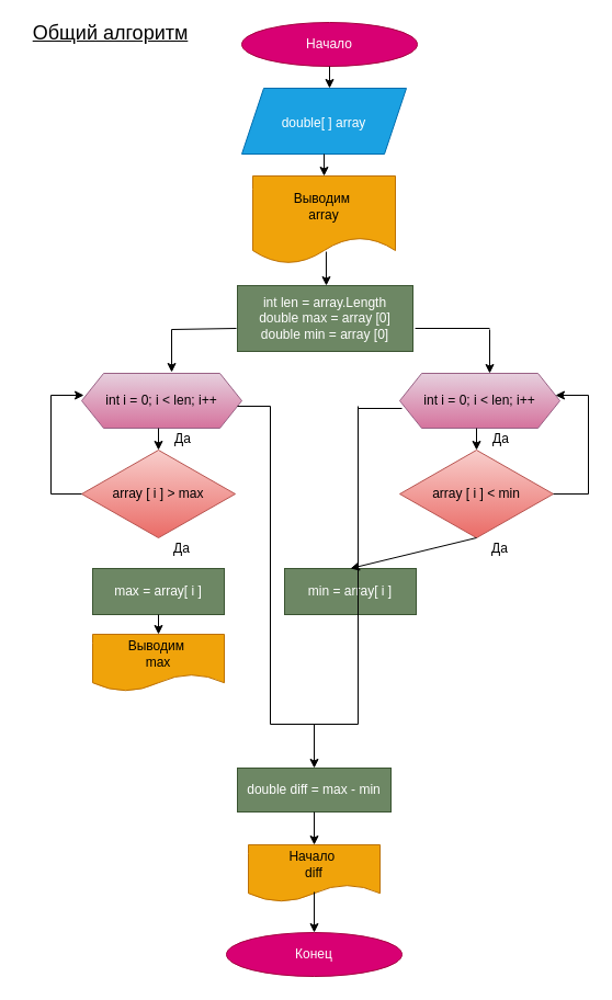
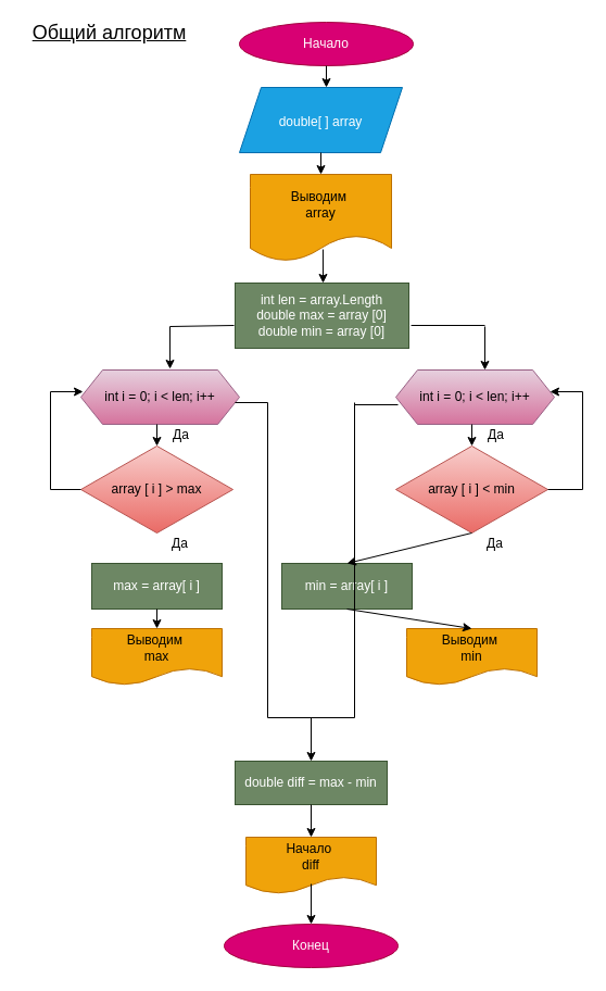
  <mxCell id="0" />
  <mxCell id="1" parent="0" />
  <mxCell id="2" value="Начало" style="ellipse;whiteSpace=wrap;html=1;fillColor=#d80073;fontColor=#ffffff;strokeColor=#A50040;" vertex="1" parent="1"><mxGeometry x="220" y="20" width="160" height="40" as="geometry" /></mxCell>
  <mxCell id="3" value="&lt;font style=&quot;font-size: 18px&quot;&gt;&lt;u&gt;Общий алгоритм&lt;/u&gt;&lt;/font&gt;" style="text;html=1;align=center;verticalAlign=middle;resizable=0;points=[];autosize=1;strokeColor=none;fillColor=none;" vertex="1" parent="1"><mxGeometry x="20" y="20" width="160" height="20" as="geometry" /></mxCell>
  <mxCell id="4" value="&lt;font style=&quot;font-size: 12px&quot;&gt;double[ ] array&lt;/font&gt;" style="shape=parallelogram;perimeter=parallelogramPerimeter;whiteSpace=wrap;html=1;fixedSize=1;fontSize=18;fillColor=#1ba1e2;fontColor=#ffffff;strokeColor=#006EAF;" vertex="1" parent="1"><mxGeometry x="220" y="80" width="150" height="60" as="geometry" /></mxCell>
  <mxCell id="5" value="Выводим&amp;nbsp;&lt;br&gt;array" style="shape=document;whiteSpace=wrap;html=1;boundedLbl=1;fontSize=12;fillColor=#f0a30a;fontColor=#000000;strokeColor=#BD7000;" vertex="1" parent="1"><mxGeometry x="230" y="160" width="130" height="80" as="geometry" /></mxCell>
  <mxCell id="6" value="int len = array.Length&lt;br&gt;double max = array [0]&lt;br&gt;double min = array [0]" style="rounded=0;whiteSpace=wrap;html=1;fontSize=12;fillColor=#6d8764;fontColor=#ffffff;strokeColor=#3A5431;" vertex="1" parent="1"><mxGeometry x="216" y="260" width="160" height="60" as="geometry" /></mxCell>
  <mxCell id="7" value="int i = 0; i &amp;lt; len; i++" style="shape=hexagon;perimeter=hexagonPerimeter2;whiteSpace=wrap;html=1;fixedSize=1;fontSize=12;fillColor=#e6d0de;gradientColor=#d5739d;strokeColor=#996185;" vertex="1" parent="1"><mxGeometry x="74" y="340" width="146" height="50" as="geometry" /></mxCell>
  <mxCell id="8" value="array [ i ] &amp;gt; max" style="rhombus;whiteSpace=wrap;html=1;fontSize=12;fillColor=#f8cecc;gradientColor=#ea6b66;strokeColor=#b85450;" vertex="1" parent="1"><mxGeometry x="74" y="410" width="140" height="80" as="geometry" /></mxCell>
  <mxCell id="9" value="max = array[ i ]" style="rounded=0;whiteSpace=wrap;html=1;fontSize=12;fillColor=#6d8764;fontColor=#ffffff;strokeColor=#3A5431;" vertex="1" parent="1"><mxGeometry x="84" y="518" width="120" height="42" as="geometry" /></mxCell>
  <mxCell id="10" value="Выводим&amp;nbsp;&lt;br&gt;max" style="shape=document;whiteSpace=wrap;html=1;boundedLbl=1;fontSize=12;fillColor=#f0a30a;fontColor=#000000;strokeColor=#BD7000;" vertex="1" parent="1"><mxGeometry x="84" y="578" width="120" height="52" as="geometry" /></mxCell>
  <mxCell id="11" value="" style="endArrow=classic;html=1;fontSize=12;exitX=0.5;exitY=1;exitDx=0;exitDy=0;" edge="1" parent="1" source="2"><mxGeometry width="50" height="50" relative="1" as="geometry"><mxPoint x="256" y="90" as="sourcePoint" /><mxPoint x="300" y="80" as="targetPoint" /></mxGeometry></mxCell>
  <mxCell id="12" value="" style="endArrow=classic;html=1;fontSize=12;exitX=0.5;exitY=1;exitDx=0;exitDy=0;entryX=0.5;entryY=0;entryDx=0;entryDy=0;" edge="1" parent="1" source="4" target="5"><mxGeometry width="50" height="50" relative="1" as="geometry"><mxPoint x="256" y="190" as="sourcePoint" /><mxPoint x="306" y="140" as="targetPoint" /></mxGeometry></mxCell>
  <mxCell id="13" value="" style="endArrow=classic;html=1;fontSize=12;exitX=0.515;exitY=0.863;exitDx=0;exitDy=0;exitPerimeter=0;" edge="1" parent="1" source="5"><mxGeometry width="50" height="50" relative="1" as="geometry"><mxPoint x="256" y="290" as="sourcePoint" /><mxPoint x="297" y="260" as="targetPoint" /></mxGeometry></mxCell>
  <mxCell id="14" value="" style="endArrow=classic;html=1;fontSize=12;entryX=0.562;entryY=-0.02;entryDx=0;entryDy=0;entryPerimeter=0;" edge="1" parent="1" target="7"><mxGeometry width="50" height="50" relative="1" as="geometry"><mxPoint x="156" y="300" as="sourcePoint" /><mxPoint x="306" y="340" as="targetPoint" /></mxGeometry></mxCell>
  <mxCell id="15" value="" style="endArrow=none;html=1;fontSize=12;exitX=-0.006;exitY=0.65;exitDx=0;exitDy=0;exitPerimeter=0;" edge="1" parent="1" source="6"><mxGeometry width="50" height="50" relative="1" as="geometry"><mxPoint x="256" y="390" as="sourcePoint" /><mxPoint x="156" y="300" as="targetPoint" /></mxGeometry></mxCell>
  <mxCell id="16" value="" style="endArrow=classic;html=1;fontSize=12;" edge="1" parent="1" target="8"><mxGeometry width="50" height="50" relative="1" as="geometry"><mxPoint x="144" y="390" as="sourcePoint" /><mxPoint x="306" y="540" as="targetPoint" /></mxGeometry></mxCell>
  <mxCell id="17" value="" style="endArrow=classic;html=1;fontSize=12;exitX=0.5;exitY=1;exitDx=0;exitDy=0;entryX=0.5;entryY=0;entryDx=0;entryDy=0;" edge="1" parent="1" source="9" target="10"><mxGeometry width="50" height="50" relative="1" as="geometry"><mxPoint x="256" y="590" as="sourcePoint" /><mxPoint x="306" y="540" as="targetPoint" /></mxGeometry></mxCell>
  <mxCell id="18" value="Да" style="text;html=1;align=center;verticalAlign=middle;resizable=0;points=[];autosize=1;strokeColor=none;fillColor=none;fontSize=12;" vertex="1" parent="1"><mxGeometry x="151" y="390" width="30" height="20" as="geometry" /></mxCell>
  <mxCell id="19" value="Да" style="text;html=1;align=center;verticalAlign=middle;resizable=0;points=[];autosize=1;strokeColor=none;fillColor=none;fontSize=12;" vertex="1" parent="1"><mxGeometry x="150" y="490" width="30" height="20" as="geometry" /></mxCell>
  <mxCell id="20" value="" style="endArrow=none;html=1;fontSize=12;exitX=0;exitY=0.5;exitDx=0;exitDy=0;" edge="1" parent="1" source="8"><mxGeometry width="50" height="50" relative="1" as="geometry"><mxPoint x="256" y="490" as="sourcePoint" /><mxPoint x="46" y="450" as="targetPoint" /></mxGeometry></mxCell>
  <mxCell id="21" value="" style="endArrow=none;html=1;fontSize=12;" edge="1" parent="1"><mxGeometry width="50" height="50" relative="1" as="geometry"><mxPoint x="46" y="450" as="sourcePoint" /><mxPoint x="46" y="360" as="targetPoint" /></mxGeometry></mxCell>
  <mxCell id="22" value="" style="endArrow=classic;html=1;fontSize=12;" edge="1" parent="1"><mxGeometry width="50" height="50" relative="1" as="geometry"><mxPoint x="46" y="360" as="sourcePoint" /><mxPoint x="76" y="360" as="targetPoint" /></mxGeometry></mxCell>
  <mxCell id="23" value="int i = 0; i &amp;lt; len; i++" style="shape=hexagon;perimeter=hexagonPerimeter2;whiteSpace=wrap;html=1;fixedSize=1;fontSize=12;fillColor=#e6d0de;gradientColor=#d5739d;strokeColor=#996185;" vertex="1" parent="1"><mxGeometry x="364" y="340" width="146" height="50" as="geometry" /></mxCell>
  <mxCell id="24" value="array [ i ] &amp;lt; min" style="rhombus;whiteSpace=wrap;html=1;fontSize=12;fillColor=#f8cecc;gradientColor=#ea6b66;strokeColor=#b85450;" vertex="1" parent="1"><mxGeometry x="364" y="410" width="140" height="80" as="geometry" /></mxCell>
  <mxCell id="25" value="min = array[ i ]" style="rounded=0;whiteSpace=wrap;html=1;fontSize=12;fillColor=#6d8764;fontColor=#ffffff;strokeColor=#3A5431;" vertex="1" parent="1"><mxGeometry x="259" y="518" width="120" height="42" as="geometry" /></mxCell>
+ <mxCell id="26" value="Выводим&amp;nbsp;&lt;br&gt;min" style="shape=document;whiteSpace=wrap;html=1;boundedLbl=1;fontSize=12;fillColor=#f0a30a;fontColor=#000000;strokeColor=#BD7000;" vertex="1" parent="1"><mxGeometry x="374" y="578" width="120" height="52" as="geometry" /></mxCell>
  <mxCell id="27" value="" style="endArrow=classic;html=1;fontSize=12;" edge="1" target="24" parent="1"><mxGeometry width="50" height="50" relative="1" as="geometry"><mxPoint x="434" y="390" as="sourcePoint" /><mxPoint x="596" y="540" as="targetPoint" /></mxGeometry></mxCell>
  <mxCell id="28" value="" style="endArrow=classic;html=1;fontSize=12;exitX=0.5;exitY=1;exitDx=0;exitDy=0;entryX=0.5;entryY=0;entryDx=0;entryDy=0;" edge="1" source="24" target="25" parent="1"><mxGeometry width="50" height="50" relative="1" as="geometry"><mxPoint x="546" y="490" as="sourcePoint" /><mxPoint x="596" y="440" as="targetPoint" /></mxGeometry></mxCell>
+ <mxCell id="29" value="" style="endArrow=classic;html=1;fontSize=12;exitX=0.5;exitY=1;exitDx=0;exitDy=0;entryX=0.5;entryY=0;entryDx=0;entryDy=0;" edge="1" source="25" target="26" parent="1"><mxGeometry width="50" height="50" relative="1" as="geometry"><mxPoint x="546" y="590" as="sourcePoint" /><mxPoint x="596" y="540" as="targetPoint" /></mxGeometry></mxCell>
  <mxCell id="30" value="Да" style="text;html=1;align=center;verticalAlign=middle;resizable=0;points=[];autosize=1;strokeColor=none;fillColor=none;fontSize=12;" vertex="1" parent="1"><mxGeometry x="441" y="390" width="30" height="20" as="geometry" /></mxCell>
  <mxCell id="31" value="Да" style="text;html=1;align=center;verticalAlign=middle;resizable=0;points=[];autosize=1;strokeColor=none;fillColor=none;fontSize=12;" vertex="1" parent="1"><mxGeometry x="440" y="490" width="30" height="20" as="geometry" /></mxCell>
  <mxCell id="32" value="" style="endArrow=none;html=1;fontSize=12;entryX=1;entryY=0.5;entryDx=0;entryDy=0;" edge="1" parent="1" target="24"><mxGeometry width="50" height="50" relative="1" as="geometry"><mxPoint x="536" y="450" as="sourcePoint" /><mxPoint x="306" y="470" as="targetPoint" /></mxGeometry></mxCell>
  <mxCell id="33" value="" style="endArrow=none;html=1;fontSize=12;" edge="1" parent="1"><mxGeometry width="50" height="50" relative="1" as="geometry"><mxPoint x="536" y="450" as="sourcePoint" /><mxPoint x="536" y="360" as="targetPoint" /></mxGeometry></mxCell>
  <mxCell id="34" value="" style="endArrow=classic;html=1;fontSize=12;" edge="1" parent="1"><mxGeometry width="50" height="50" relative="1" as="geometry"><mxPoint x="536" y="360" as="sourcePoint" /><mxPoint x="506" y="360" as="targetPoint" /></mxGeometry></mxCell>
  <mxCell id="35" value="" style="endArrow=none;html=1;fontSize=12;exitX=1.013;exitY=0.65;exitDx=0;exitDy=0;exitPerimeter=0;" edge="1" parent="1" source="6"><mxGeometry width="50" height="50" relative="1" as="geometry"><mxPoint x="256" y="320" as="sourcePoint" /><mxPoint x="446" y="299" as="targetPoint" /></mxGeometry></mxCell>
  <mxCell id="36" value="" style="endArrow=classic;html=1;fontSize=12;" edge="1" parent="1"><mxGeometry width="50" height="50" relative="1" as="geometry"><mxPoint x="446" y="300" as="sourcePoint" /><mxPoint x="446" y="340" as="targetPoint" /></mxGeometry></mxCell>
  <mxCell id="37" value="" style="endArrow=none;html=1;fontSize=12;exitX=0.973;exitY=0.6;exitDx=0;exitDy=0;exitPerimeter=0;" edge="1" parent="1" source="7"><mxGeometry width="50" height="50" relative="1" as="geometry"><mxPoint x="256" y="520" as="sourcePoint" /><mxPoint x="246" y="370" as="targetPoint" /></mxGeometry></mxCell>
  <mxCell id="38" value="" style="endArrow=none;html=1;fontSize=12;" edge="1" parent="1"><mxGeometry width="50" height="50" relative="1" as="geometry"><mxPoint x="326" y="372" as="sourcePoint" /><mxPoint x="366" y="372" as="targetPoint" /></mxGeometry></mxCell>
  <mxCell id="39" value="" style="endArrow=none;html=1;fontSize=12;" edge="1" parent="1"><mxGeometry width="50" height="50" relative="1" as="geometry"><mxPoint x="246" y="660" as="sourcePoint" /><mxPoint x="246" y="370" as="targetPoint" /></mxGeometry></mxCell>
  <mxCell id="40" value="" style="endArrow=none;html=1;fontSize=12;" edge="1" parent="1"><mxGeometry width="50" height="50" relative="1" as="geometry"><mxPoint x="326" y="660" as="sourcePoint" /><mxPoint x="326" y="370" as="targetPoint" /></mxGeometry></mxCell>
  <mxCell id="41" value="" style="endArrow=none;html=1;fontSize=12;" edge="1" parent="1"><mxGeometry width="50" height="50" relative="1" as="geometry"><mxPoint x="246" y="660" as="sourcePoint" /><mxPoint x="326" y="660" as="targetPoint" /></mxGeometry></mxCell>
  <mxCell id="42" value="" style="endArrow=classic;html=1;fontSize=12;" edge="1" parent="1"><mxGeometry width="50" height="50" relative="1" as="geometry"><mxPoint x="286" y="660" as="sourcePoint" /><mxPoint x="286" y="700" as="targetPoint" /></mxGeometry></mxCell>
  <mxCell id="43" value="double diff = max - min" style="rounded=0;whiteSpace=wrap;html=1;fontSize=12;fillColor=#6d8764;fontColor=#ffffff;strokeColor=#3A5431;" vertex="1" parent="1"><mxGeometry x="216" y="700" width="140" height="40" as="geometry" /></mxCell>
  <mxCell id="44" value="Начало&amp;nbsp;&lt;br&gt;diff" style="shape=document;whiteSpace=wrap;html=1;boundedLbl=1;fontSize=12;fillColor=#f0a30a;fontColor=#000000;strokeColor=#BD7000;" vertex="1" parent="1"><mxGeometry x="226" y="770" width="120" height="52" as="geometry" /></mxCell>
  <mxCell id="45" value="Конец" style="ellipse;whiteSpace=wrap;html=1;fillColor=#d80073;fontColor=#ffffff;strokeColor=#A50040;" vertex="1" parent="1"><mxGeometry x="206" y="850" width="160" height="40" as="geometry" /></mxCell>
  <mxCell id="46" value="" style="endArrow=classic;html=1;fontSize=12;exitX=0.5;exitY=1;exitDx=0;exitDy=0;entryX=0.5;entryY=0;entryDx=0;entryDy=0;" edge="1" parent="1" source="43" target="44"><mxGeometry width="50" height="50" relative="1" as="geometry"><mxPoint x="256" y="800" as="sourcePoint" /><mxPoint x="306" y="750" as="targetPoint" /></mxGeometry></mxCell>
  <mxCell id="47" value="" style="endArrow=classic;html=1;fontSize=12;entryX=0.5;entryY=0;entryDx=0;entryDy=0;exitX=0.5;exitY=0.827;exitDx=0;exitDy=0;exitPerimeter=0;" edge="1" parent="1" source="44" target="45"><mxGeometry width="50" height="50" relative="1" as="geometry"><mxPoint x="286" y="820" as="sourcePoint" /><mxPoint x="306" y="750" as="targetPoint" /></mxGeometry></mxCell>
